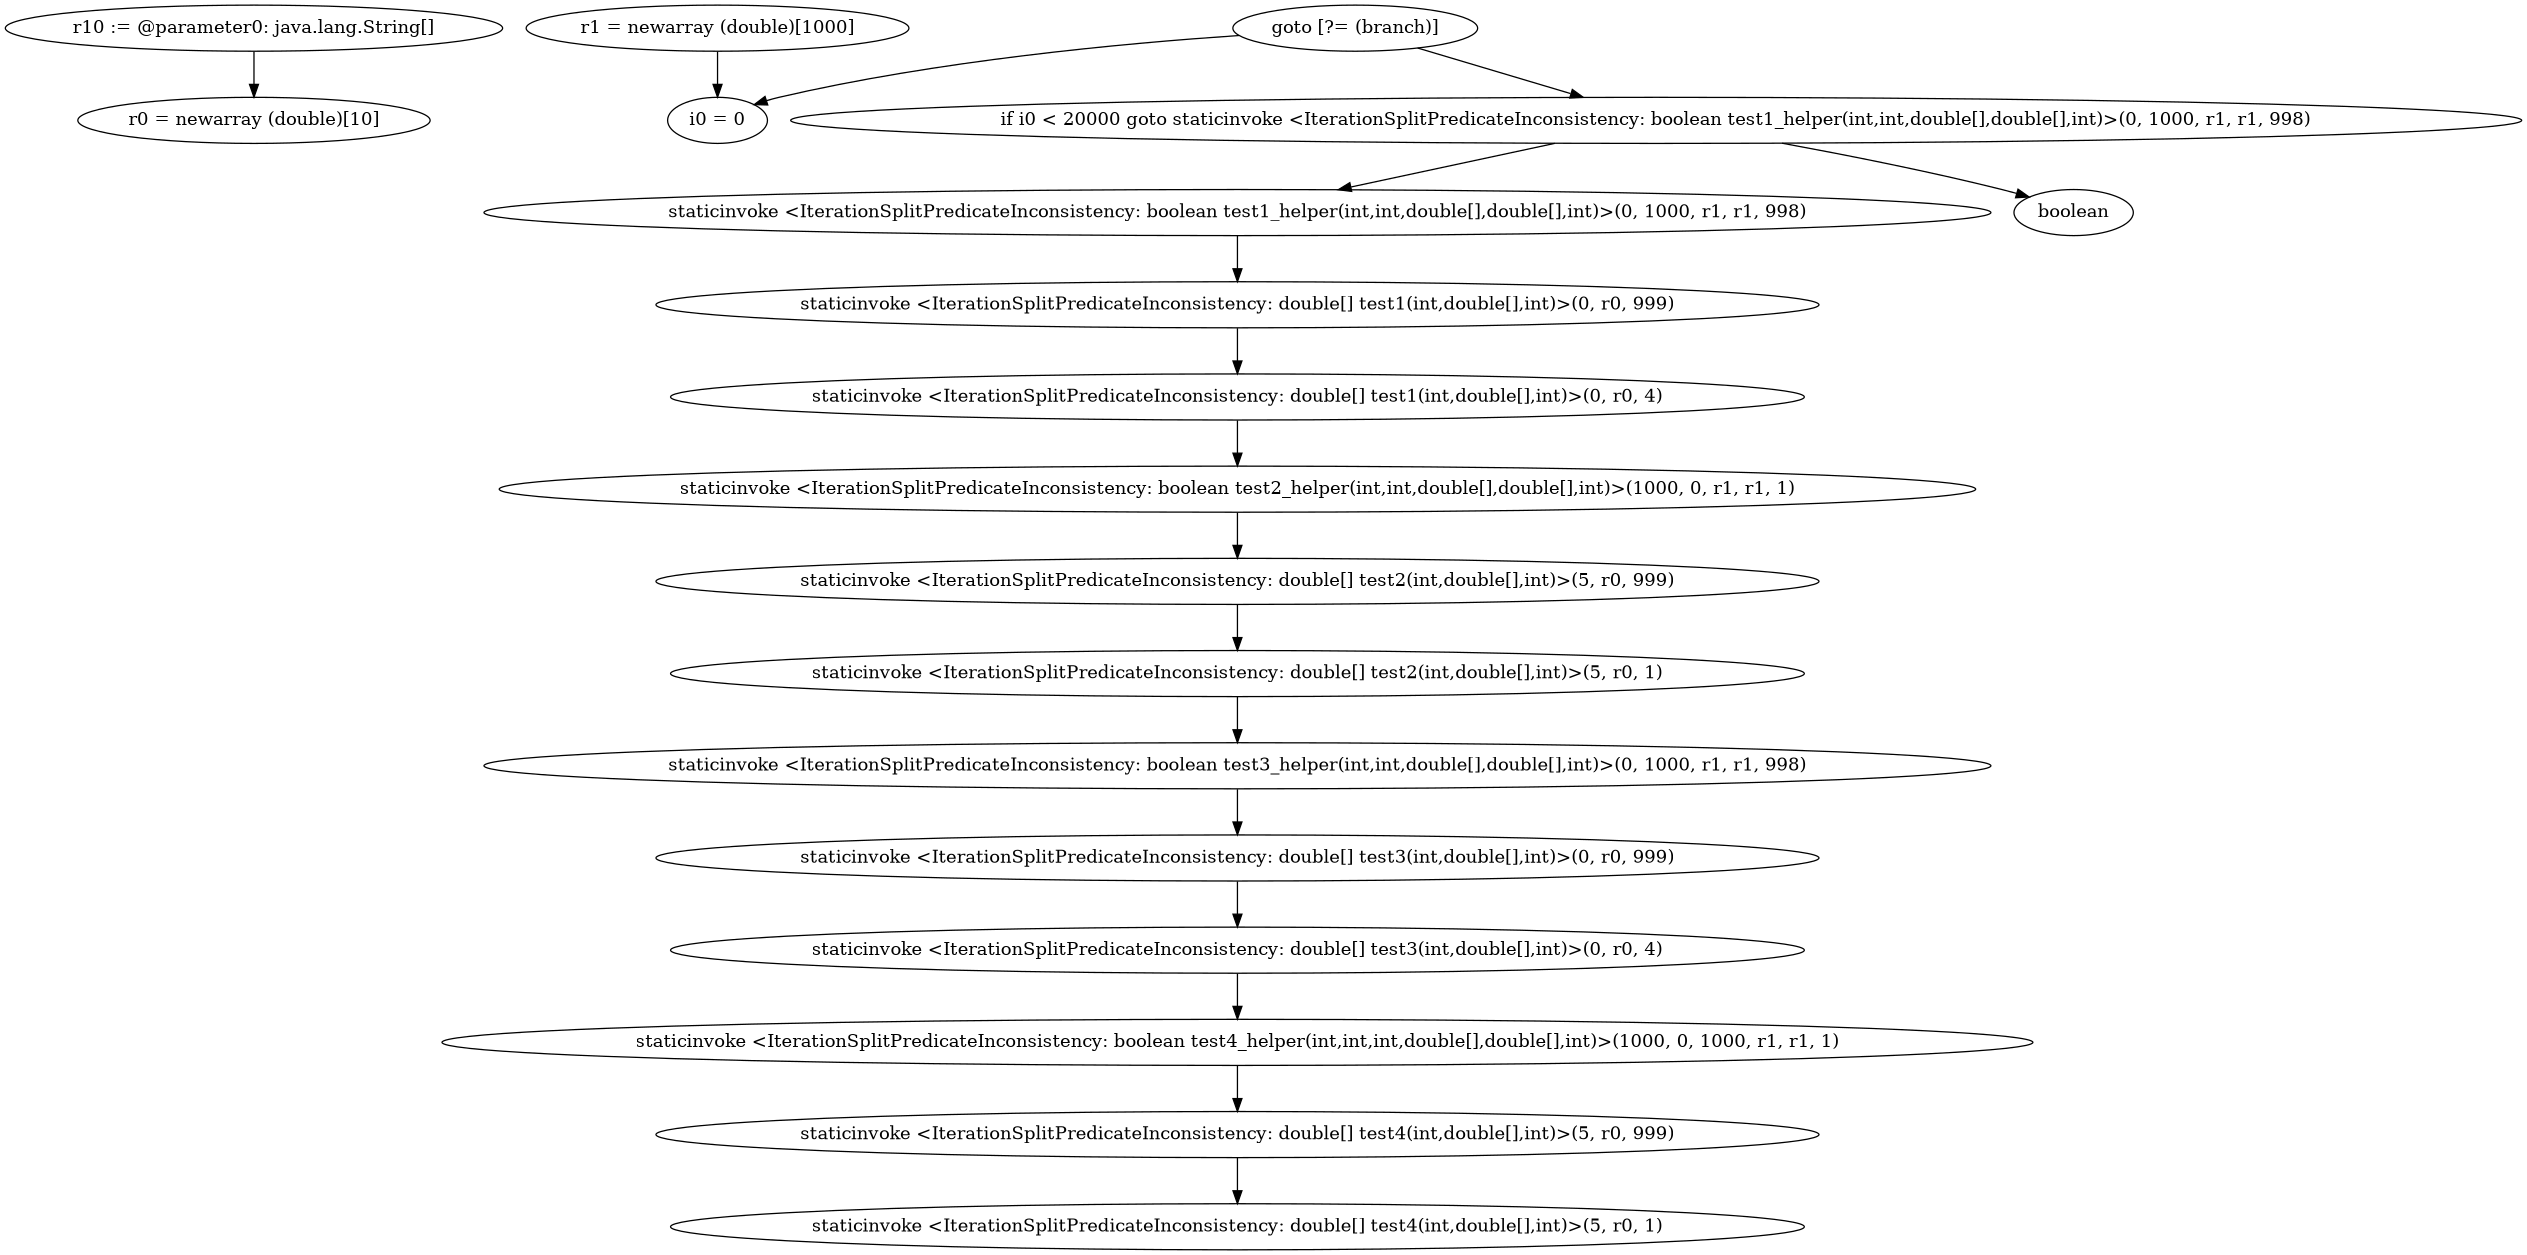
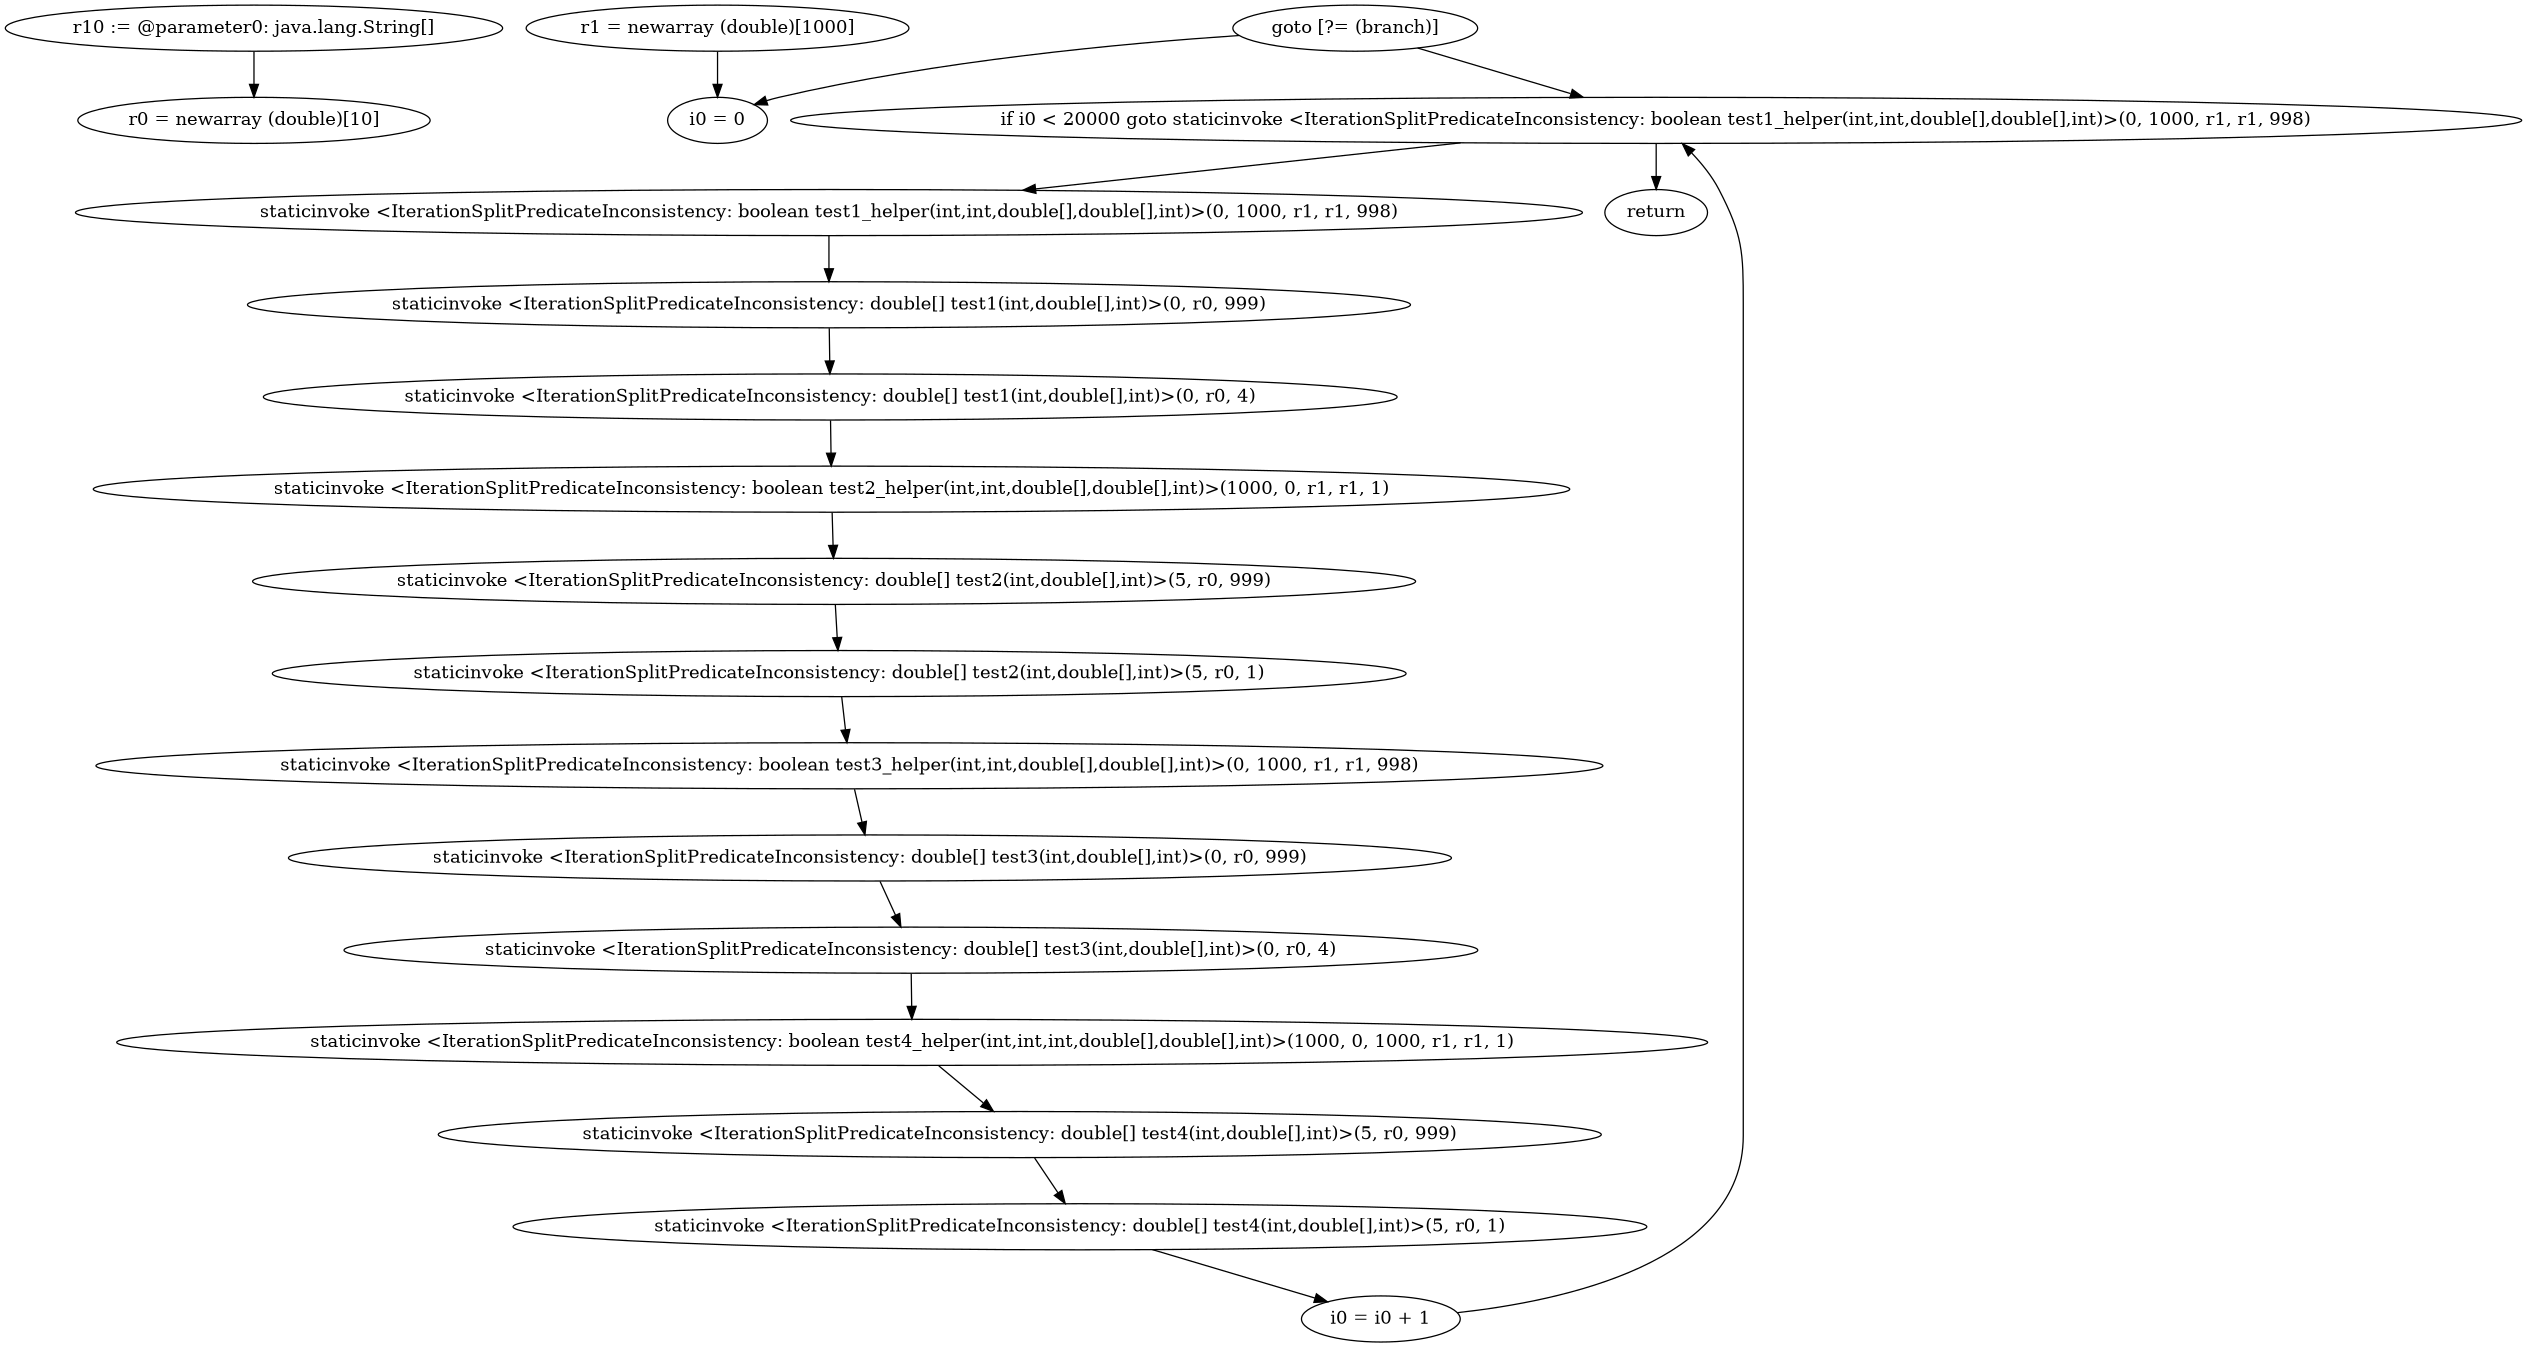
  digraph {
    "r10 := @parameter0: java.lang.String[]"
    "r0 = newarray (double)[10]"
    "r1 = newarray (double)[1000]"
    "i0 = 0"
    "goto [?= (branch)]"
    "if i0 < 20000 goto staticinvoke <IterationSplitPredicateInconsistency: boolean test1_helper(int,int,double[],double[],int)>(0, 1000, r1, r1, 998)"
    "staticinvoke <IterationSplitPredicateInconsistency: boolean test1_helper(int,int,double[],double[],int)>(0, 1000, r1, r1, 998)"
-   return [label=boolean]
+   return
    "staticinvoke <IterationSplitPredicateInconsistency: double[] test1(int,double[],int)>(0, r0, 999)"
    "staticinvoke <IterationSplitPredicateInconsistency: double[] test1(int,double[],int)>(0, r0, 4)"
    "staticinvoke <IterationSplitPredicateInconsistency: boolean test2_helper(int,int,double[],double[],int)>(1000, 0, r1, r1, 1)"
    "staticinvoke <IterationSplitPredicateInconsistency: double[] test2(int,double[],int)>(5, r0, 999)"
    "staticinvoke <IterationSplitPredicateInconsistency: double[] test2(int,double[],int)>(5, r0, 1)"
    "staticinvoke <IterationSplitPredicateInconsistency: boolean test3_helper(int,int,double[],double[],int)>(0, 1000, r1, r1, 998)"
    "staticinvoke <IterationSplitPredicateInconsistency: double[] test3(int,double[],int)>(0, r0, 999)"
    "staticinvoke <IterationSplitPredicateInconsistency: double[] test3(int,double[],int)>(0, r0, 4)"
    "staticinvoke <IterationSplitPredicateInconsistency: boolean test4_helper(int,int,int,double[],double[],int)>(1000, 0, 1000, r1, r1, 1)"
    "staticinvoke <IterationSplitPredicateInconsistency: double[] test4(int,double[],int)>(5, r0, 999)"
    "staticinvoke <IterationSplitPredicateInconsistency: double[] test4(int,double[],int)>(5, r0, 1)"
+   "i0 = i0 + 1"
    "r10 := @parameter0: java.lang.String[]" -> "r0 = newarray (double)[10]"
    "r1 = newarray (double)[1000]" -> "i0 = 0"
    "goto [?= (branch)]" -> "i0 = 0"
    "goto [?= (branch)]" -> "if i0 < 20000 goto staticinvoke <IterationSplitPredicateInconsistency: boolean test1_helper(int,int,double[],double[],int)>(0, 1000, r1, r1, 998)"
    "if i0 < 20000 goto staticinvoke <IterationSplitPredicateInconsistency: boolean test1_helper(int,int,double[],double[],int)>(0, 1000, r1, r1, 998)" -> "staticinvoke <IterationSplitPredicateInconsistency: boolean test1_helper(int,int,double[],double[],int)>(0, 1000, r1, r1, 998)"
    "if i0 < 20000 goto staticinvoke <IterationSplitPredicateInconsistency: boolean test1_helper(int,int,double[],double[],int)>(0, 1000, r1, r1, 998)" -> return
    "staticinvoke <IterationSplitPredicateInconsistency: boolean test1_helper(int,int,double[],double[],int)>(0, 1000, r1, r1, 998)" -> "staticinvoke <IterationSplitPredicateInconsistency: double[] test1(int,double[],int)>(0, r0, 999)"
    "staticinvoke <IterationSplitPredicateInconsistency: double[] test1(int,double[],int)>(0, r0, 999)" -> "staticinvoke <IterationSplitPredicateInconsistency: double[] test1(int,double[],int)>(0, r0, 4)"
    "staticinvoke <IterationSplitPredicateInconsistency: double[] test1(int,double[],int)>(0, r0, 4)" -> "staticinvoke <IterationSplitPredicateInconsistency: boolean test2_helper(int,int,double[],double[],int)>(1000, 0, r1, r1, 1)"
    "staticinvoke <IterationSplitPredicateInconsistency: boolean test2_helper(int,int,double[],double[],int)>(1000, 0, r1, r1, 1)" -> "staticinvoke <IterationSplitPredicateInconsistency: double[] test2(int,double[],int)>(5, r0, 999)"
    "staticinvoke <IterationSplitPredicateInconsistency: double[] test2(int,double[],int)>(5, r0, 999)" -> "staticinvoke <IterationSplitPredicateInconsistency: double[] test2(int,double[],int)>(5, r0, 1)"
    "staticinvoke <IterationSplitPredicateInconsistency: double[] test2(int,double[],int)>(5, r0, 1)" -> "staticinvoke <IterationSplitPredicateInconsistency: boolean test3_helper(int,int,double[],double[],int)>(0, 1000, r1, r1, 998)"
    "staticinvoke <IterationSplitPredicateInconsistency: boolean test3_helper(int,int,double[],double[],int)>(0, 1000, r1, r1, 998)" -> "staticinvoke <IterationSplitPredicateInconsistency: double[] test3(int,double[],int)>(0, r0, 999)"
    "staticinvoke <IterationSplitPredicateInconsistency: double[] test3(int,double[],int)>(0, r0, 999)" -> "staticinvoke <IterationSplitPredicateInconsistency: double[] test3(int,double[],int)>(0, r0, 4)"
    "staticinvoke <IterationSplitPredicateInconsistency: double[] test3(int,double[],int)>(0, r0, 4)" -> "staticinvoke <IterationSplitPredicateInconsistency: boolean test4_helper(int,int,int,double[],double[],int)>(1000, 0, 1000, r1, r1, 1)"
    "staticinvoke <IterationSplitPredicateInconsistency: boolean test4_helper(int,int,int,double[],double[],int)>(1000, 0, 1000, r1, r1, 1)" -> "staticinvoke <IterationSplitPredicateInconsistency: double[] test4(int,double[],int)>(5, r0, 999)"
    "staticinvoke <IterationSplitPredicateInconsistency: double[] test4(int,double[],int)>(5, r0, 999)" -> "staticinvoke <IterationSplitPredicateInconsistency: double[] test4(int,double[],int)>(5, r0, 1)"
+   "staticinvoke <IterationSplitPredicateInconsistency: double[] test4(int,double[],int)>(5, r0, 1)" -> "i0 = i0 + 1"
+   "i0 = i0 + 1" -> "if i0 < 20000 goto staticinvoke <IterationSplitPredicateInconsistency: boolean test1_helper(int,int,double[],double[],int)>(0, 1000, r1, r1, 998)"
  }
